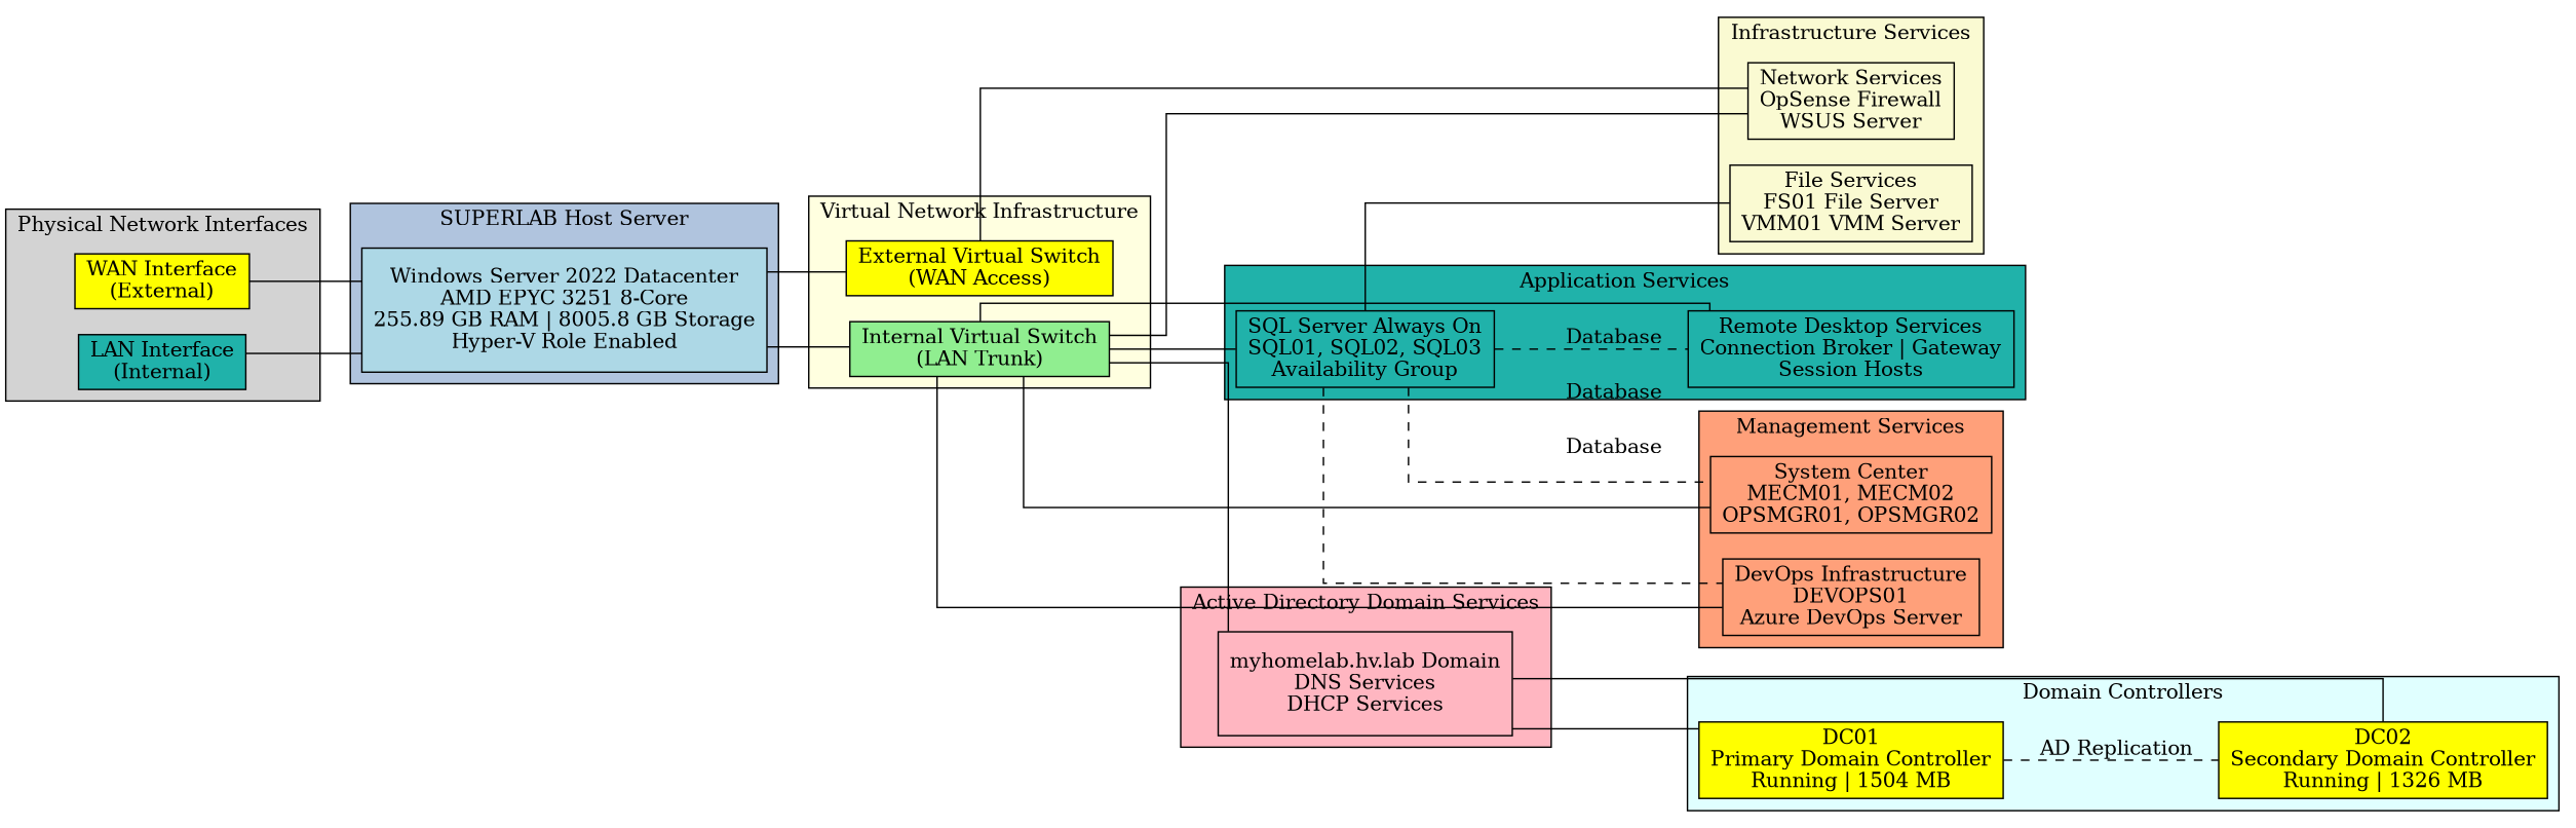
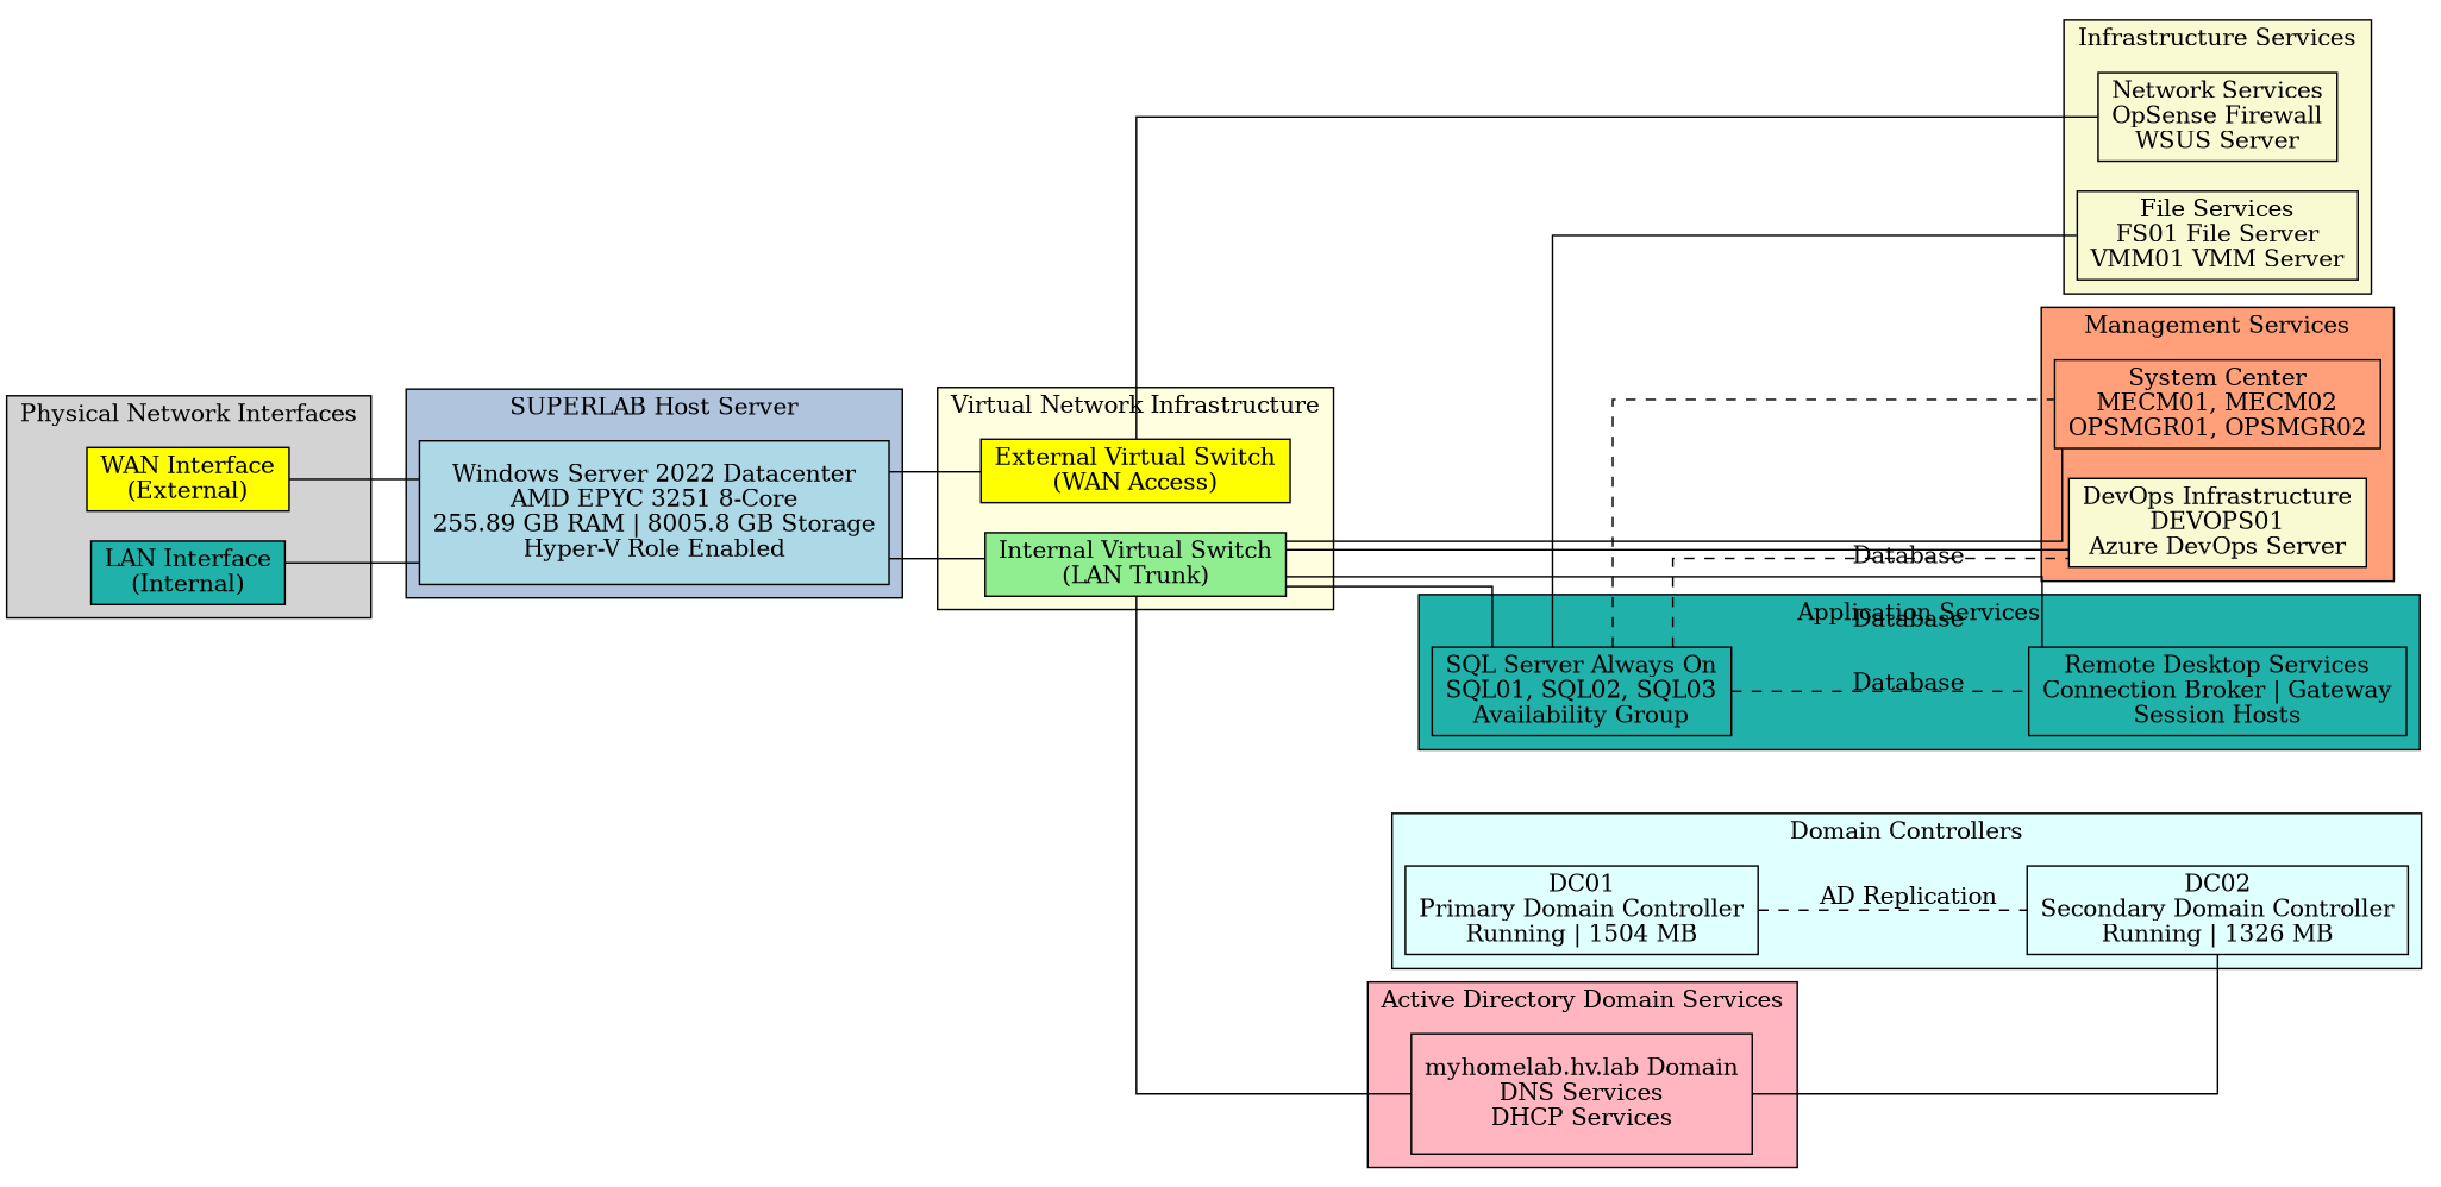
  digraph {
    rankdir=LR
    splines=ortho
    node [fillcolor=lightseagreen shape=box style=filled]
    edge [dir=none]
    n1 [fillcolor=yellow label="WAN Interface\n(External)" width=1.5]
    n2 [label="LAN Interface\n(Internal)" width=1.5]
    n3 [fillcolor=lightblue height=1.2 label="Windows Server 2022 Datacenter\nAMD EPYC 3251 8-Core\n255.89 GB RAM | 8005.8 GB Storage\nHyper-V Role Enabled"]
    n4 [fillcolor=yellow label="External Virtual Switch\n(WAN Access)" width=1.8]
    n5 [fillcolor=lightgreen label="Internal Virtual Switch\n(LAN Trunk)" width=1.8]
    n6 [fillcolor=lightpink height=1 label="myhomelab.hv.lab Domain\nDNS Services\nDHCP Services"]
-   n7 [fillcolor=yellow label="DC01\nPrimary Domain Controller\nRunning | 1504 MB"]
-   n8 [fillcolor=yellow label="DC02\nSecondary Domain Controller\nRunning | 1326 MB"]
+   n7 [fillcolor=lightcyan label="DC01\nPrimary Domain Controller\nRunning | 1504 MB"]
+   n8 [fillcolor=lightcyan label="DC02\nSecondary Domain Controller\nRunning | 1326 MB"]
    n9 [label="SQL Server Always On\nSQL01, SQL02, SQL03\nAvailability Group"]
    n10 [label="Remote Desktop Services\nConnection Broker | Gateway\nSession Hosts"]
    n11 [fillcolor=lightsalmon label="System Center\nMECM01, MECM02\nOPSMGR01, OPSMGR02"]
-   n12 [fillcolor=lightsalmon label="DevOps Infrastructure\nDEVOPS01\nAzure DevOps Server"]
+   n12 [fillcolor=lightgoldenrodyellow label="DevOps Infrastructure\nDEVOPS01\nAzure DevOps Server"]
    n13 [fillcolor=lightgoldenrodyellow label="Network Services\nOpSense Firewall\nWSUS Server"]
    n14 [fillcolor=lightgoldenrodyellow label="File Services\nFS01 File Server\nVMM01 VMM Server"]
    subgraph cluster_1 {
      fillcolor=lightgray
      label="Physical Network Interfaces"
      rank=same
      style=filled
      n1
      n2
    }
    subgraph cluster_2 {
      fillcolor=lightsteelblue
      label="SUPERLAB Host Server"
      style=filled
      n3
    }
    subgraph cluster_3 {
      fillcolor=lightyellow
      label="Virtual Network Infrastructure"
      style=filled
      n4
      n5
    }
    subgraph cluster_4 {
      fillcolor=lightpink
      label="Active Directory Domain Services"
      rank=same
      style=filled
      n6
    }
    subgraph cluster_5 {
      fillcolor=lightcyan
      label="Domain Controllers"
      rank=same
      style=filled
      n7
      n8
    }
    subgraph cluster_6 {
      fillcolor=lightseagreen
      label="Application Services"
      rank=same
      style=filled
      n9
      n10
    }
    subgraph cluster_7 {
      fillcolor=lightsalmon
      label="Management Services"
      rank=same
      style=filled
      n11
      n12
    }
    subgraph cluster_8 {
      fillcolor=lightgoldenrodyellow
      label="Infrastructure Services"
      rank=same
      style=filled
      n13
      n14
    }
    n1 -> n3
    n2 -> n3
    n3 -> n4
    n3 -> n5
    n4 -> n13
    n5 -> n6
    n5 -> n9
    n5 -> n10
    n5 -> n11
    n5 -> n12
-   n5 -> n13
-   n6 -> n7
    n6 -> n8
    n7 -> n8 [label="AD Replication" style=dashed]
    n9 -> n10 [label=Database style=dashed]
    n9 -> n11 [label=Database style=dashed]
    n9 -> n12 [label=Database style=dashed]
    n9 -> n14
  }
